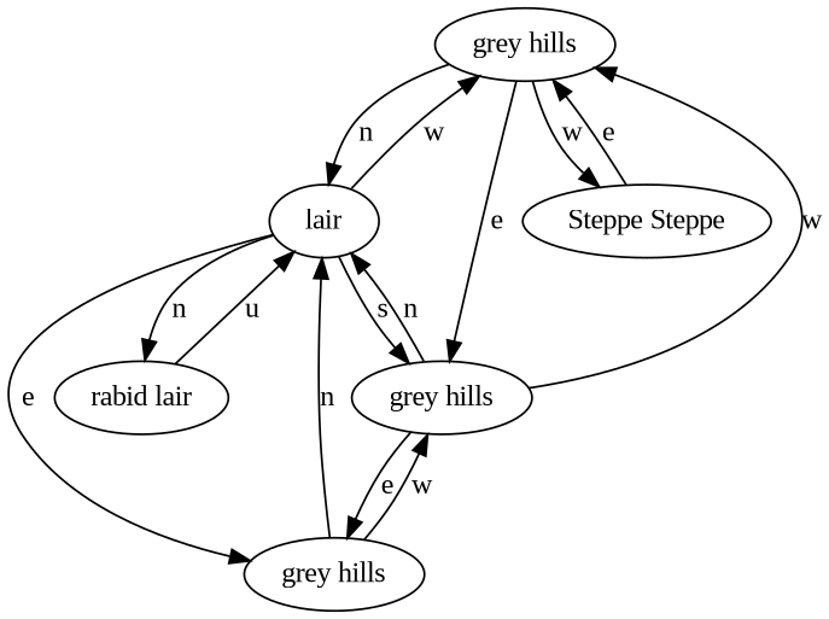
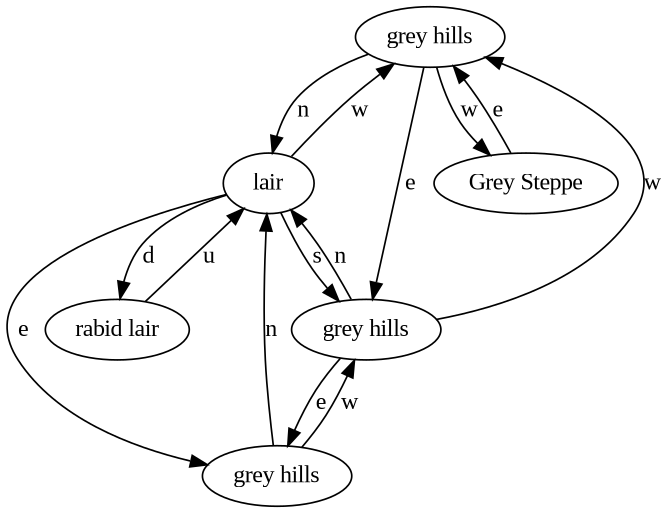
  digraph {
    fontname="Liberation Serif"
    node [fontname="Liberation Serif"]
    edge [fontname="Liberation Serif"]
    n1 [label="grey hills"]
    n2 [label=lair]
    n3 [label="grey hills"]
-   n4 [label="Steppe Steppe"]
+   n4 [label="Grey Steppe"]
    n5 [label="grey hills"]
    n6 [label="rabid lair"]
    n1 -> n2 [label=n]
    n1 -> n3 [label=e]
    n1 -> n4 [label=w]
    n2 -> n1 [label=w]
    n2 -> n3 [label=s]
    n2 -> n5 [label=e]
-   n2 -> n6 [label=n]
+   n2 -> n6 [label=d]
    n3 -> n1 [label=w]
    n3 -> n2 [label=n]
    n3 -> n5 [label=e]
    n4 -> n1 [label=e]
    n5 -> n2 [label=n]
    n5 -> n3 [label=w]
    n6 -> n2 [label=u]
  }
